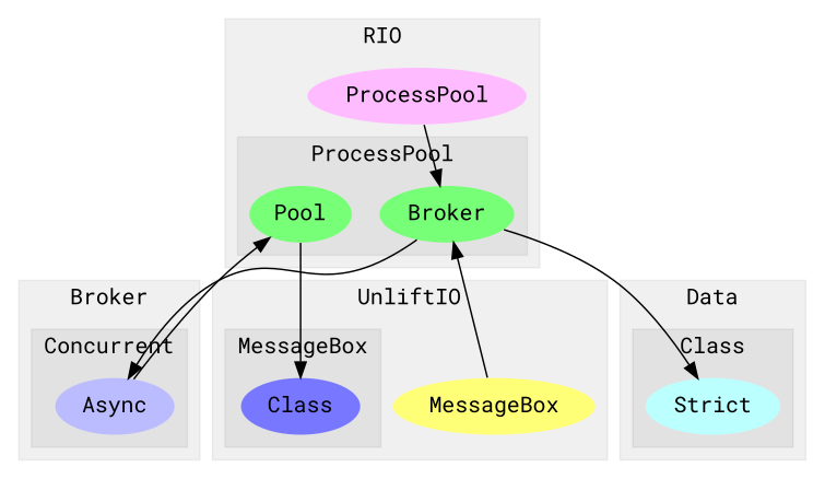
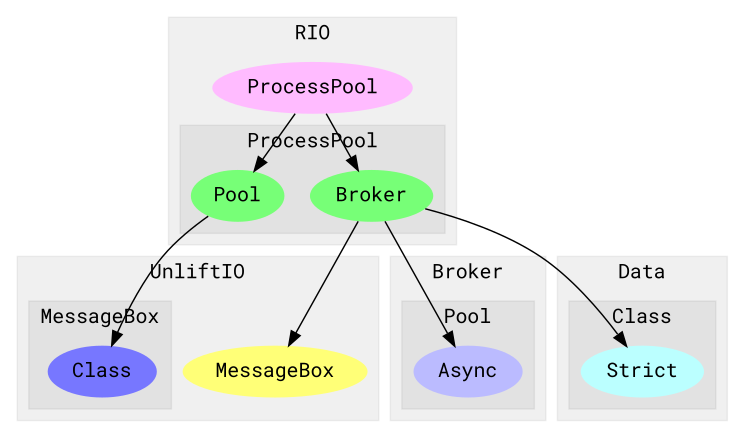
  digraph {
    fontname="Roboto Mono"
    node [fillcolor="#77ff77" fontname="Roboto Mono" penwidth=0 style=filled]
    edge [fontname="Roboto Mono"]
    n1 [fillcolor="#bbbbff" label=Async]
    n2 [fillcolor="#bbffff" label="Strict"]
    n3 [label=Pool]
    n4 [label=Broker]
    n5 [fillcolor="#ffbbff" label=ProcessPool]
    n6 [fillcolor="#7777ff" label=Class]
    n7 [fillcolor="#ffff77" label=MessageBox]
    subgraph cluster_1 {
      color="#0000000F"
      label=Broker
      style=filled
      subgraph cluster_2 {
        color="#0000000F"
-       label=Concurrent
+       label=Pool
        style=filled
        n1
      }
    }
    subgraph cluster_3 {
      color="#0000000F"
      label=Data
      style=filled
      subgraph cluster_4 {
        color="#0000000F"
        label=Class
        style=filled
        n2
      }
    }
    subgraph cluster_5 {
      color="#0000000F"
      label=RIO
      style=filled
      n5
      subgraph cluster_6 {
        color="#0000000F"
        label=ProcessPool
        style=filled
        n3
        n4
      }
    }
    subgraph cluster_7 {
      color="#0000000F"
      label=UnliftIO
      style=filled
      n7
      subgraph cluster_8 {
        color="#0000000F"
        label=MessageBox
        style=filled
        n6
      }
    }
    n3 -> n6
    n4 -> n1
    n4 -> n2
-   n7 -> n4
-   n1 -> n3
+   n4 -> n7
+   n5 -> n3
    n5 -> n4
  }
